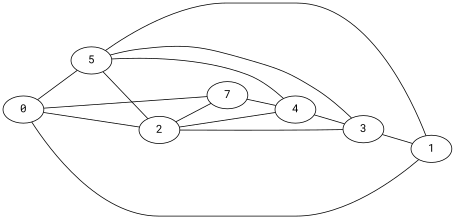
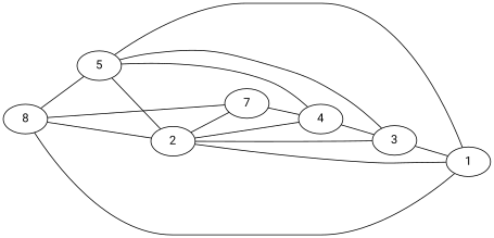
  graph {
    fontname="Roboto Mono"
    rankdir=LR
    node [fontname="Roboto Mono"]
    edge [fontname="Roboto Mono"]
    2
    1
    3
    4
    7
    5
-   8 [label=0]
+   8
+   2 -- 1
    2 -- 3
    2 -- 4
    2 -- 7
    3 -- 1
    4 -- 3
    7 -- 4
    5 -- 2
    5 -- 1
    5 -- 3
    5 -- 4
    8 -- 2
    8 -- 1
    8 -- 7
    8 -- 5
  }
